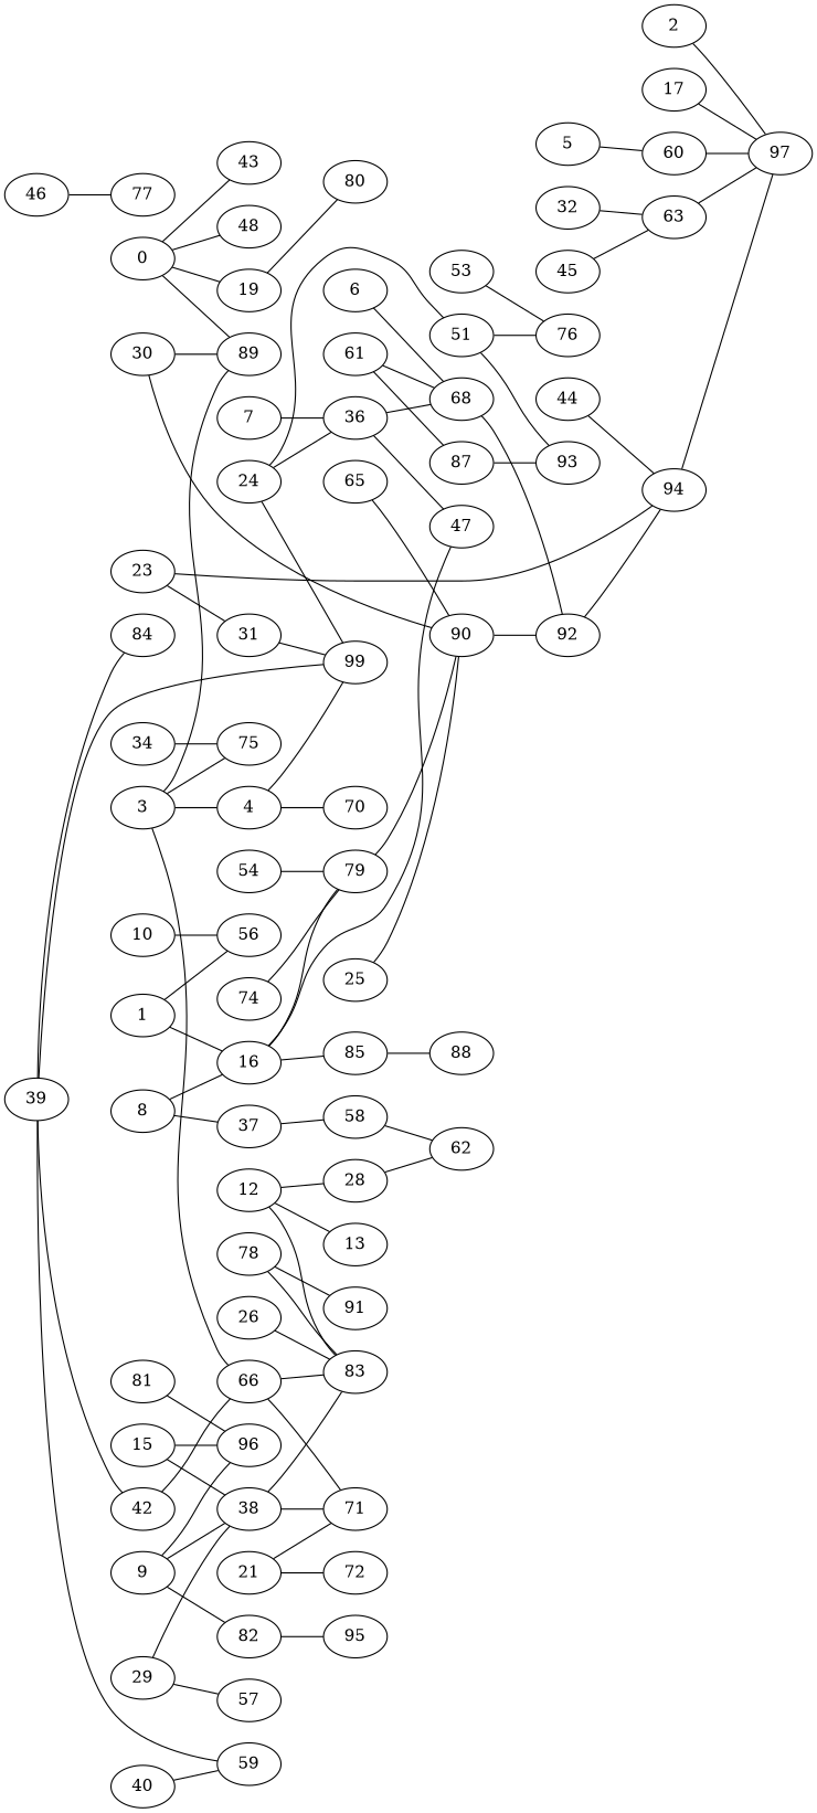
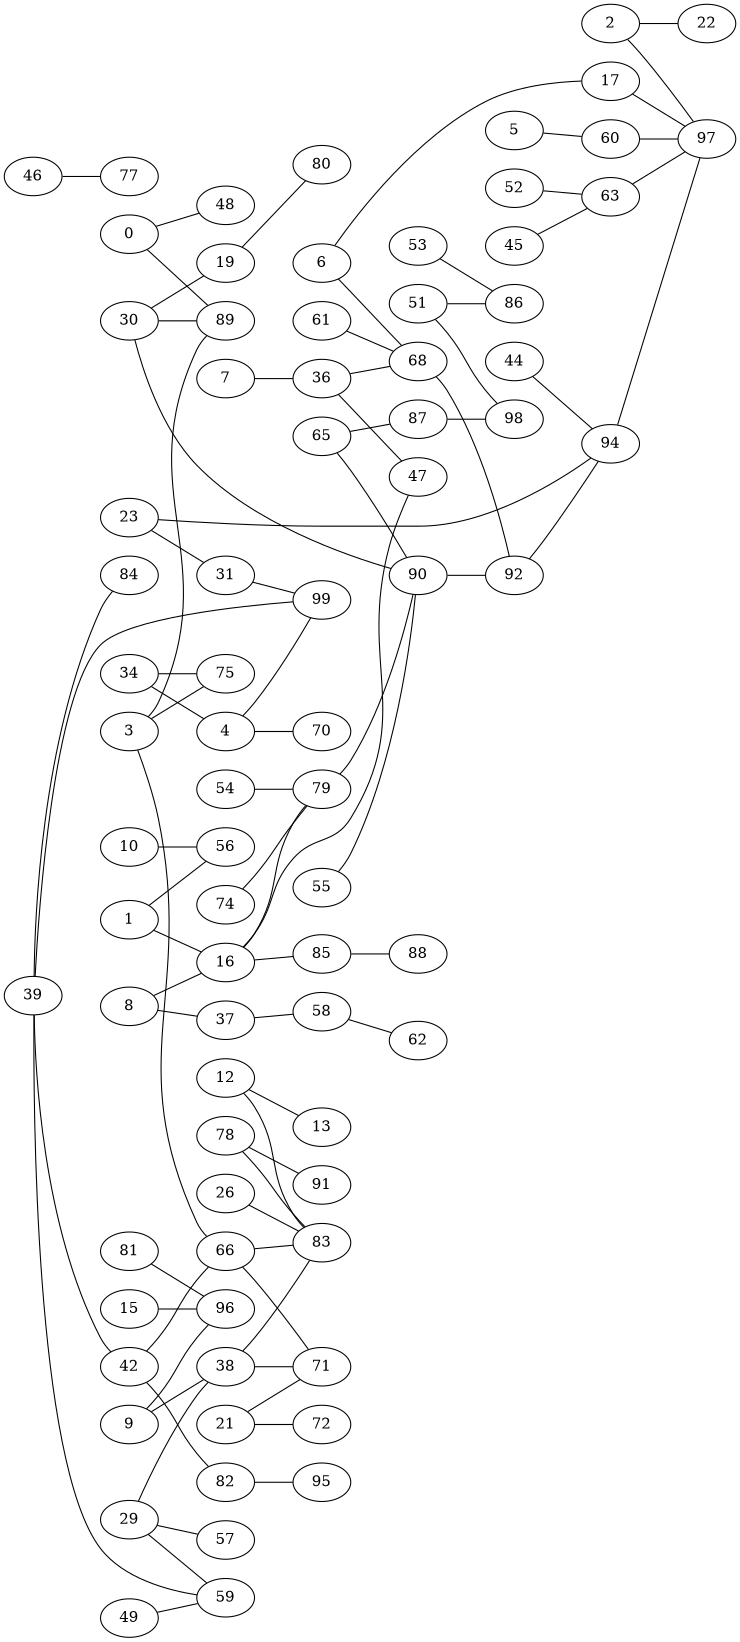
  strict graph {
    rankdir=LR
    edge [weight=1]
    0
    19
-   43
    48
    89
    80
    1
    16
    56
    47
    79
    85
    2
+   22
    97
    3
    4
    66
    75
    70
    99
    83
    71
    5
    60
    6
    17
    68
    92
    7
    36
    8
    37
    58
    9
    38
    96
    10
    12
    13
-   28
    62
    15
    90
    88
    21
    72
    23
    31
    94
-   24
    51
-   76
-   98 [label=93]
+   76 [label=86]
+   98
    26
    29
    57
    59
    30
    34
    39
    42
    84
    82
-   40
+   40 [label=49]
    95
    44
    45
    63
    46
    77
-   52 [label=32]
+   52
    53
    54
-   55 [label=25]
+   55
    61
    65
    87
    74
    78
    91
    81
-   0 -- 19
-   0 -- 43
+   30 -- 19
    0 -- 48
    0 -- 89
    19 -- 80
    1 -- 16
    1 -- 56
    16 -- 47
    16 -- 79
    16 -- 85
    79 -- 90
    85 -- 88
+   2 -- 22
    2 -- 97
    3 -- 89
-   3 -- 4
+   34 -- 4
    3 -- 66
    3 -- 75
    4 -- 70
    4 -- 99
    66 -- 83
    66 -- 71
    5 -- 60
    60 -- 97
+   6 -- 17
    6 -- 68
    17 -- 97
    68 -- 92
    92 -- 94
    7 -- 36
    36 -- 47
    36 -- 68
    8 -- 16
    8 -- 37
    37 -- 58
    58 -- 62
    9 -- 38
    9 -- 96
    38 -- 83
    38 -- 71
    10 -- 56
    12 -- 83
    12 -- 13
-   12 -- 28
-   28 -- 62
-   15 -- 38
    15 -- 96
    90 -- 92
    21 -- 71
    21 -- 72
    23 -- 31
    23 -- 94
    31 -- 99
    94 -- 97
-   24 -- 99
-   24 -- 36
-   24 -- 51
    51 -- 76
    51 -- 98
    26 -- 83
    29 -- 38
    29 -- 57
+   29 -- 59
    30 -- 89
    30 -- 90
    34 -- 75
    39 -- 99
    39 -- 59
    39 -- 42
    39 -- 84
    42 -- 66
-   9 -- 82
+   42 -- 82
    82 -- 95
    40 -- 59
    44 -- 94
    45 -- 63
    63 -- 97
    46 -- 77
    52 -- 63
    53 -- 76
    54 -- 79
    55 -- 90
    61 -- 68
    65 -- 90
-   61 -- 87
+   65 -- 87
    87 -- 98
    74 -- 79
    78 -- 83
    78 -- 91
    81 -- 96
  }
